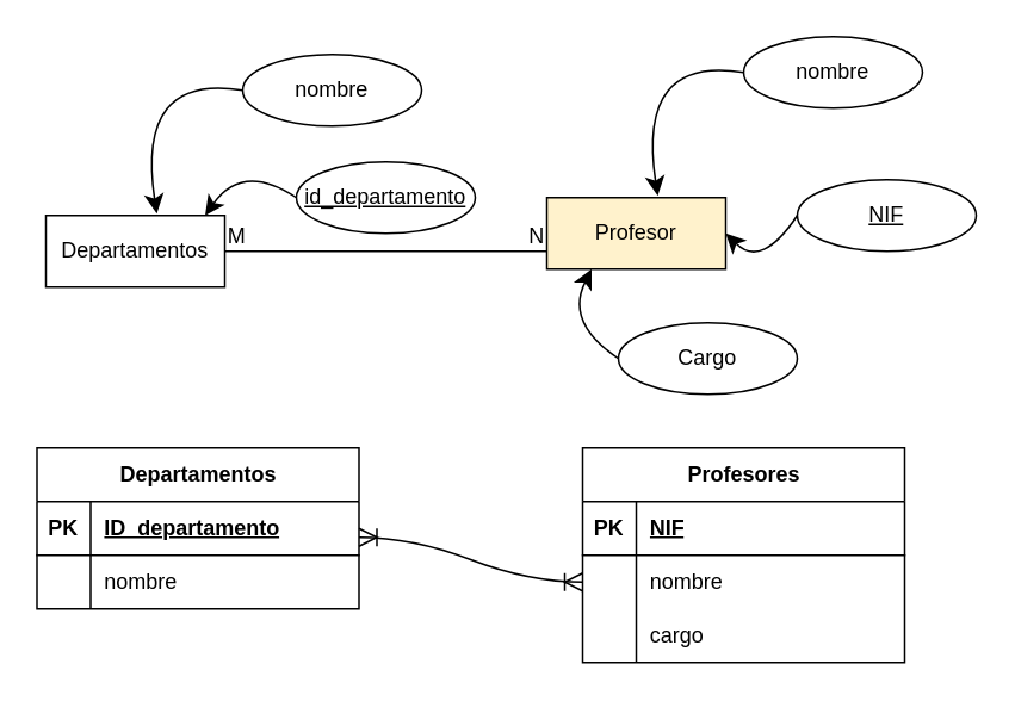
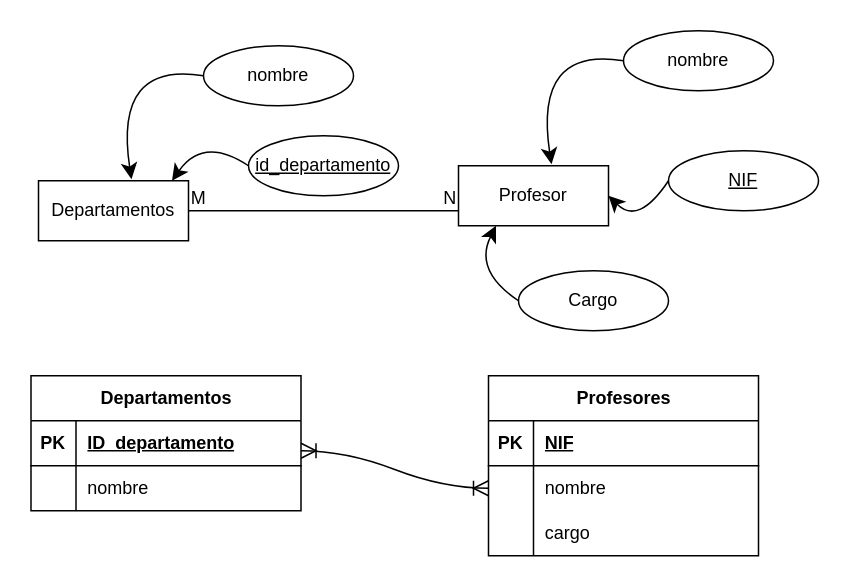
  <mxCell id="0" />
  <mxCell id="1" parent="0" />
  <mxCell id="2" value="Departamentos" style="whiteSpace=wrap;html=1;align=center;" vertex="1" parent="1"><mxGeometry x="25" y="120" width="100" height="40" as="geometry" /></mxCell>
  <mxCell id="3" value="Departamentos" style="shape=table;startSize=30;container=1;collapsible=1;childLayout=tableLayout;fixedRows=1;rowLines=0;fontStyle=1;align=center;resizeLast=1;html=1;" vertex="1" parent="1"><mxGeometry x="20" y="250" width="180" height="90" as="geometry" /></mxCell>
  <mxCell id="4" value="" style="shape=tableRow;horizontal=0;startSize=0;swimlaneHead=0;swimlaneBody=0;fillColor=none;collapsible=0;dropTarget=0;points=[[0,0.5],[1,0.5]];portConstraint=eastwest;top=0;left=0;right=0;bottom=1;" vertex="1" parent="3"><mxGeometry y="30" width="180" height="30" as="geometry" /></mxCell>
  <mxCell id="5" value="PK" style="shape=partialRectangle;connectable=0;fillColor=none;top=0;left=0;bottom=0;right=0;fontStyle=1;overflow=hidden;whiteSpace=wrap;html=1;" vertex="1" parent="4"><mxGeometry width="30" height="30" as="geometry"><mxRectangle width="30" height="30" as="alternateBounds" /></mxGeometry></mxCell>
  <mxCell id="6" value="ID_departamento" style="shape=partialRectangle;connectable=0;fillColor=none;top=0;left=0;bottom=0;right=0;align=left;spacingLeft=6;fontStyle=5;overflow=hidden;whiteSpace=wrap;html=1;" vertex="1" parent="4"><mxGeometry x="30" width="150" height="30" as="geometry"><mxRectangle width="150" height="30" as="alternateBounds" /></mxGeometry></mxCell>
  <mxCell id="7" value="" style="shape=tableRow;horizontal=0;startSize=0;swimlaneHead=0;swimlaneBody=0;fillColor=none;collapsible=0;dropTarget=0;points=[[0,0.5],[1,0.5]];portConstraint=eastwest;top=0;left=0;right=0;bottom=0;" vertex="1" parent="3"><mxGeometry y="60" width="180" height="30" as="geometry" /></mxCell>
  <mxCell id="8" value="" style="shape=partialRectangle;connectable=0;fillColor=none;top=0;left=0;bottom=0;right=0;editable=1;overflow=hidden;whiteSpace=wrap;html=1;" vertex="1" parent="7"><mxGeometry width="30" height="30" as="geometry"><mxRectangle width="30" height="30" as="alternateBounds" /></mxGeometry></mxCell>
  <mxCell id="9" value="nombre" style="shape=partialRectangle;connectable=0;fillColor=none;top=0;left=0;bottom=0;right=0;align=left;spacingLeft=6;overflow=hidden;whiteSpace=wrap;html=1;" vertex="1" parent="7"><mxGeometry x="30" width="150" height="30" as="geometry"><mxRectangle width="150" height="30" as="alternateBounds" /></mxGeometry></mxCell>
  <mxCell id="10" value="nombre" style="ellipse;whiteSpace=wrap;html=1;align=center;" vertex="1" parent="1"><mxGeometry x="135" y="30" width="100" height="40" as="geometry" /></mxCell>
  <mxCell id="11" style="edgeStyle=none;curved=1;rounded=0;orthogonalLoop=1;jettySize=auto;html=1;exitX=0;exitY=0.5;exitDx=0;exitDy=0;entryX=0.62;entryY=-0.025;entryDx=0;entryDy=0;entryPerimeter=0;fontSize=12;startSize=8;endSize=8;" edge="1" parent="1" source="10" target="2"><mxGeometry relative="1" as="geometry"><Array as="points"><mxPoint x="75" y="40" /></Array></mxGeometry></mxCell>
  <mxCell id="12" style="edgeStyle=none;curved=1;rounded=0;orthogonalLoop=1;jettySize=auto;html=1;exitX=0;exitY=0.5;exitDx=0;exitDy=0;entryX=0.89;entryY=0;entryDx=0;entryDy=0;fontSize=12;startSize=8;endSize=8;entryPerimeter=0;" edge="1" parent="1" source="13" target="2"><mxGeometry relative="1" as="geometry"><Array as="points"><mxPoint x="135" y="90" /></Array></mxGeometry></mxCell>
  <mxCell id="13" value="id_departamento" style="ellipse;whiteSpace=wrap;html=1;align=center;fontStyle=4;" vertex="1" parent="1"><mxGeometry x="165" y="90" width="100" height="40" as="geometry" /></mxCell>
  <mxCell id="14" value="Profesores" style="shape=table;startSize=30;container=1;collapsible=1;childLayout=tableLayout;fixedRows=1;rowLines=0;fontStyle=1;align=center;resizeLast=1;html=1;" vertex="1" parent="1"><mxGeometry x="325" y="250" width="180" height="120" as="geometry" /></mxCell>
  <mxCell id="15" value="" style="shape=tableRow;horizontal=0;startSize=0;swimlaneHead=0;swimlaneBody=0;fillColor=none;collapsible=0;dropTarget=0;points=[[0,0.5],[1,0.5]];portConstraint=eastwest;top=0;left=0;right=0;bottom=1;" vertex="1" parent="14"><mxGeometry y="30" width="180" height="30" as="geometry" /></mxCell>
  <mxCell id="16" value="PK" style="shape=partialRectangle;connectable=0;fillColor=none;top=0;left=0;bottom=0;right=0;fontStyle=1;overflow=hidden;whiteSpace=wrap;html=1;" vertex="1" parent="15"><mxGeometry width="30" height="30" as="geometry"><mxRectangle width="30" height="30" as="alternateBounds" /></mxGeometry></mxCell>
  <mxCell id="17" value="NIF" style="shape=partialRectangle;connectable=0;fillColor=none;top=0;left=0;bottom=0;right=0;align=left;spacingLeft=6;fontStyle=5;overflow=hidden;whiteSpace=wrap;html=1;" vertex="1" parent="15"><mxGeometry x="30" width="150" height="30" as="geometry"><mxRectangle width="150" height="30" as="alternateBounds" /></mxGeometry></mxCell>
  <mxCell id="18" value="" style="shape=tableRow;horizontal=0;startSize=0;swimlaneHead=0;swimlaneBody=0;fillColor=none;collapsible=0;dropTarget=0;points=[[0,0.5],[1,0.5]];portConstraint=eastwest;top=0;left=0;right=0;bottom=0;" vertex="1" parent="14"><mxGeometry y="60" width="180" height="30" as="geometry" /></mxCell>
  <mxCell id="19" value="" style="shape=partialRectangle;connectable=0;fillColor=none;top=0;left=0;bottom=0;right=0;editable=1;overflow=hidden;whiteSpace=wrap;html=1;" vertex="1" parent="18"><mxGeometry width="30" height="30" as="geometry"><mxRectangle width="30" height="30" as="alternateBounds" /></mxGeometry></mxCell>
  <mxCell id="20" value="nombre" style="shape=partialRectangle;connectable=0;fillColor=none;top=0;left=0;bottom=0;right=0;align=left;spacingLeft=6;overflow=hidden;whiteSpace=wrap;html=1;" vertex="1" parent="18"><mxGeometry x="30" width="150" height="30" as="geometry"><mxRectangle width="150" height="30" as="alternateBounds" /></mxGeometry></mxCell>
  <mxCell id="21" value="" style="shape=tableRow;horizontal=0;startSize=0;swimlaneHead=0;swimlaneBody=0;fillColor=none;collapsible=0;dropTarget=0;points=[[0,0.5],[1,0.5]];portConstraint=eastwest;top=0;left=0;right=0;bottom=0;" vertex="1" parent="14"><mxGeometry y="90" width="180" height="30" as="geometry" /></mxCell>
  <mxCell id="22" value="" style="shape=partialRectangle;connectable=0;fillColor=none;top=0;left=0;bottom=0;right=0;editable=1;overflow=hidden;whiteSpace=wrap;html=1;" vertex="1" parent="21"><mxGeometry width="30" height="30" as="geometry"><mxRectangle width="30" height="30" as="alternateBounds" /></mxGeometry></mxCell>
  <mxCell id="23" value="cargo" style="shape=partialRectangle;connectable=0;fillColor=none;top=0;left=0;bottom=0;right=0;align=left;spacingLeft=6;overflow=hidden;whiteSpace=wrap;html=1;" vertex="1" parent="21"><mxGeometry x="30" width="150" height="30" as="geometry"><mxRectangle width="150" height="30" as="alternateBounds" /></mxGeometry></mxCell>
- <mxCell id="24" value="Profesor" style="whiteSpace=wrap;html=1;align=center;fillColor=#fff2cc;" vertex="1" parent="1"><mxGeometry x="305" y="110" width="100" height="40" as="geometry" /></mxCell>
+ <mxCell id="24" value="Profesor" style="whiteSpace=wrap;html=1;align=center;" vertex="1" parent="1"><mxGeometry x="305" y="110" width="100" height="40" as="geometry" /></mxCell>
  <mxCell id="25" value="nombre" style="ellipse;whiteSpace=wrap;html=1;align=center;" vertex="1" parent="1"><mxGeometry x="415" y="20" width="100" height="40" as="geometry" /></mxCell>
  <mxCell id="26" style="edgeStyle=none;curved=1;rounded=0;orthogonalLoop=1;jettySize=auto;html=1;exitX=0;exitY=0.5;exitDx=0;exitDy=0;entryX=0.62;entryY=-0.025;entryDx=0;entryDy=0;entryPerimeter=0;fontSize=12;startSize=8;endSize=8;" edge="1" parent="1" source="25" target="24"><mxGeometry relative="1" as="geometry"><Array as="points"><mxPoint x="355" y="30" /></Array></mxGeometry></mxCell>
  <mxCell id="27" style="edgeStyle=none;curved=1;rounded=0;orthogonalLoop=1;jettySize=auto;html=1;exitX=0;exitY=0.5;exitDx=0;exitDy=0;entryX=1;entryY=0.5;entryDx=0;entryDy=0;fontSize=12;startSize=8;endSize=8;" edge="1" parent="1" source="28" target="24"><mxGeometry relative="1" as="geometry"><Array as="points"><mxPoint x="425" y="150" /></Array></mxGeometry></mxCell>
  <mxCell id="28" value="NIF" style="ellipse;whiteSpace=wrap;html=1;align=center;fontStyle=4;" vertex="1" parent="1"><mxGeometry x="445" y="100" width="100" height="40" as="geometry" /></mxCell>
  <mxCell id="29" value="Cargo" style="ellipse;whiteSpace=wrap;html=1;align=center;" vertex="1" parent="1"><mxGeometry x="345" y="180" width="100" height="40" as="geometry" /></mxCell>
  <mxCell id="30" style="edgeStyle=none;curved=1;rounded=0;orthogonalLoop=1;jettySize=auto;html=1;exitX=0;exitY=0.5;exitDx=0;exitDy=0;entryX=0.25;entryY=1;entryDx=0;entryDy=0;fontSize=12;startSize=8;endSize=8;" edge="1" parent="1" source="29" target="24"><mxGeometry relative="1" as="geometry"><Array as="points"><mxPoint x="315" y="180" /></Array><mxPoint x="297" y="269" as="targetPoint" /></mxGeometry></mxCell>
  <mxCell id="31" value="" style="edgeStyle=entityRelationEdgeStyle;fontSize=12;html=1;endArrow=ERoneToMany;startArrow=ERoneToMany;rounded=0;startSize=8;endSize=8;curved=1;entryX=0;entryY=0.5;entryDx=0;entryDy=0;" edge="1" parent="1" target="18"><mxGeometry width="100" height="100" relative="1" as="geometry"><mxPoint x="200" y="300" as="sourcePoint" /><mxPoint x="300" y="200" as="targetPoint" /></mxGeometry></mxCell>
  <mxCell id="32" value="" style="endArrow=none;html=1;rounded=0;fontSize=12;startSize=8;endSize=8;curved=1;entryX=0;entryY=1;entryDx=0;entryDy=0;exitX=1;exitY=0.75;exitDx=0;exitDy=0;" edge="1" parent="1"><mxGeometry relative="1" as="geometry"><mxPoint x="125" y="140" as="sourcePoint" /><mxPoint x="305" y="140" as="targetPoint" /><Array as="points"><mxPoint x="215" y="140" /></Array></mxGeometry></mxCell>
  <mxCell id="33" value="M" style="resizable=0;html=1;whiteSpace=wrap;align=left;verticalAlign=bottom;" connectable="0" vertex="1" parent="32"><mxGeometry x="-1" relative="1" as="geometry" /></mxCell>
  <mxCell id="34" value="N" style="resizable=0;html=1;whiteSpace=wrap;align=right;verticalAlign=bottom;" connectable="0" vertex="1" parent="32"><mxGeometry x="1" relative="1" as="geometry" /></mxCell>
